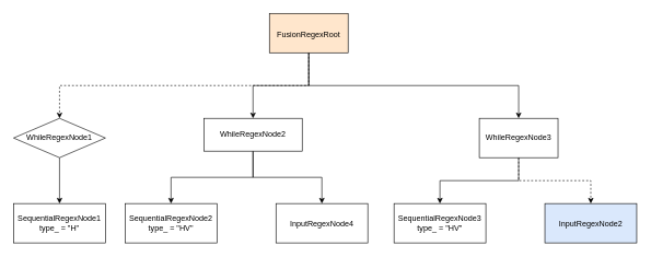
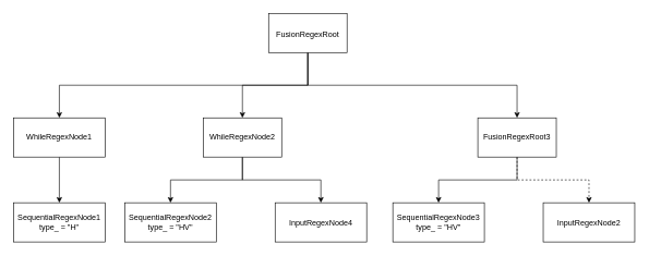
  <mxCell id="0" />
  <mxCell id="1" parent="0" />
  <mxCell id="2" style="edgeStyle=orthogonalEdgeStyle;rounded=0;orthogonalLoop=1;jettySize=auto;html=1;exitX=0.5;exitY=1;exitDx=0;exitDy=0;entryX=0.5;entryY=0;entryDx=0;entryDy=0;" parent="1" source="4" target="5" edge="1"><mxGeometry relative="1" as="geometry"><mxPoint x="260" y="330" as="targetPoint" /></mxGeometry></mxCell>
  <mxCell id="3" style="edgeStyle=orthogonalEdgeStyle;rounded=0;orthogonalLoop=1;jettySize=auto;html=1;exitX=0.5;exitY=1;exitDx=0;exitDy=0;entryX=0.5;entryY=0;entryDx=0;entryDy=0;" parent="1" source="4" target="6" edge="1"><mxGeometry relative="1" as="geometry" /></mxCell>
- <mxCell id="4" value="WhileRegexNode2" style="rounded=0;whiteSpace=wrap;html=1;" parent="1" vertex="1"><mxGeometry x="310" y="180" width="150" height="50" as="geometry" /></mxCell>
+ <mxCell id="4" value="WhileRegexNode2" style="rounded=0;whiteSpace=wrap;html=1;" parent="1" vertex="1"><mxGeometry x="310" y="180" width="120" height="60" as="geometry" /></mxCell>
  <mxCell id="5" value="SequentialRegexNode2&lt;br&gt;type_ = &quot;HV&quot;" style="rounded=0;whiteSpace=wrap;html=1;" parent="1" vertex="1"><mxGeometry x="190" y="310" width="140" height="60" as="geometry" /></mxCell>
  <mxCell id="6" value="InputRegexNode4&lt;span style=&quot;font-size: medium; text-align: start;&quot;&gt;&lt;/span&gt;" style="rounded=0;whiteSpace=wrap;html=1;" parent="1" vertex="1"><mxGeometry x="420" y="310" width="140" height="60" as="geometry" /></mxCell>
  <mxCell id="7" style="edgeStyle=orthogonalEdgeStyle;rounded=0;orthogonalLoop=1;jettySize=auto;html=1;exitX=0.5;exitY=1;exitDx=0;exitDy=0;entryX=0.5;entryY=0;entryDx=0;entryDy=0;" parent="1" source="10" target="4" edge="1"><mxGeometry relative="1" as="geometry" /></mxCell>
  <mxCell id="8" style="edgeStyle=orthogonalEdgeStyle;rounded=0;orthogonalLoop=1;jettySize=auto;html=1;exitX=0.5;exitY=1;exitDx=0;exitDy=0;entryX=0.5;entryY=0;entryDx=0;entryDy=0;" parent="1" source="10" target="13" edge="1"><mxGeometry relative="1" as="geometry" /></mxCell>
- <mxCell id="9" style="edgeStyle=orthogonalEdgeStyle;rounded=0;orthogonalLoop=1;jettySize=auto;html=1;exitX=0.5;exitY=1;exitDx=0;exitDy=0;entryX=0.5;entryY=0;entryDx=0;entryDy=0;dashed=1;" parent="1" source="10" target="17" edge="1"><mxGeometry relative="1" as="geometry" /></mxCell>
- <mxCell id="10" value="FusionRegexRoot&lt;span style=&quot;font-size: medium; text-align: start;&quot;&gt;&lt;/span&gt;" style="rounded=0;whiteSpace=wrap;html=1;fillColor=#ffe6cc;" parent="1" vertex="1"><mxGeometry x="410" y="20" width="120" height="60" as="geometry" /></mxCell>
+ <mxCell id="9" style="edgeStyle=orthogonalEdgeStyle;rounded=0;orthogonalLoop=1;jettySize=auto;html=1;exitX=0.5;exitY=1;exitDx=0;exitDy=0;entryX=0.5;entryY=0;entryDx=0;entryDy=0;" parent="1" source="10" target="17" edge="1"><mxGeometry relative="1" as="geometry" /></mxCell>
+ <mxCell id="10" value="FusionRegexRoot&lt;span style=&quot;font-size: medium; text-align: start;&quot;&gt;&lt;/span&gt;" style="rounded=0;whiteSpace=wrap;html=1;" parent="1" vertex="1"><mxGeometry x="410" y="20" width="120" height="60" as="geometry" /></mxCell>
  <mxCell id="11" style="edgeStyle=orthogonalEdgeStyle;rounded=0;orthogonalLoop=1;jettySize=auto;html=1;exitX=0.5;exitY=1;exitDx=0;exitDy=0;entryX=0.5;entryY=0;entryDx=0;entryDy=0;" parent="1" source="13" target="14" edge="1"><mxGeometry relative="1" as="geometry"><mxPoint x="710" y="330" as="targetPoint" /></mxGeometry></mxCell>
  <mxCell id="12" style="edgeStyle=orthogonalEdgeStyle;rounded=0;orthogonalLoop=1;jettySize=auto;html=1;exitX=0.5;exitY=1;exitDx=0;exitDy=0;entryX=0.5;entryY=0;entryDx=0;entryDy=0;dashed=1;" parent="1" source="13" target="15" edge="1"><mxGeometry relative="1" as="geometry" /></mxCell>
- <mxCell id="13" value="WhileRegexNode3" style="rounded=0;whiteSpace=wrap;html=1;" parent="1" vertex="1"><mxGeometry x="730" y="180" width="120" height="60" as="geometry" /></mxCell>
+ <mxCell id="13" value="FusionRegexRoot3" style="rounded=0;whiteSpace=wrap;html=1;" parent="1" vertex="1"><mxGeometry x="730" y="180" width="120" height="60" as="geometry" /></mxCell>
  <mxCell id="14" value="SequentialRegexNode3&lt;br&gt;type_ = &quot;HV&quot;" style="rounded=0;whiteSpace=wrap;html=1;" parent="1" vertex="1"><mxGeometry x="600" y="310" width="140" height="60" as="geometry" /></mxCell>
- <mxCell id="15" value="InputRegexNode2&lt;span style=&quot;font-size: medium; text-align: start;&quot;&gt;&lt;/span&gt;" style="rounded=0;whiteSpace=wrap;html=1;fillColor=#dae8fc;" parent="1" vertex="1"><mxGeometry x="830" y="310" width="140" height="60" as="geometry" /></mxCell>
+ <mxCell id="15" value="InputRegexNode2&lt;span style=&quot;font-size: medium; text-align: start;&quot;&gt;&lt;/span&gt;" style="rounded=0;whiteSpace=wrap;html=1;" parent="1" vertex="1"><mxGeometry x="830" y="310" width="140" height="60" as="geometry" /></mxCell>
  <mxCell id="16" style="edgeStyle=orthogonalEdgeStyle;rounded=0;orthogonalLoop=1;jettySize=auto;html=1;exitX=0.5;exitY=1;exitDx=0;exitDy=0;entryX=0.5;entryY=0;entryDx=0;entryDy=0;" edge="1" parent="1" source="17" target="18"><mxGeometry relative="1" as="geometry" /></mxCell>
- <mxCell id="17" value="WhileRegexNode1" style="rhombus;whiteSpace=wrap;html=1;" parent="1" vertex="1"><mxGeometry x="20" y="180" width="140" height="60" as="geometry" /></mxCell>
+ <mxCell id="17" value="WhileRegexNode1" style="rounded=0;whiteSpace=wrap;html=1;" parent="1" vertex="1"><mxGeometry x="20" y="180" width="140" height="60" as="geometry" /></mxCell>
  <mxCell id="18" value="SequentialRegexNode1&lt;br&gt;type_ = &quot;H&quot;" style="rounded=0;whiteSpace=wrap;html=1;" vertex="1" parent="1"><mxGeometry x="20" y="310" width="140" height="60" as="geometry" /></mxCell>
